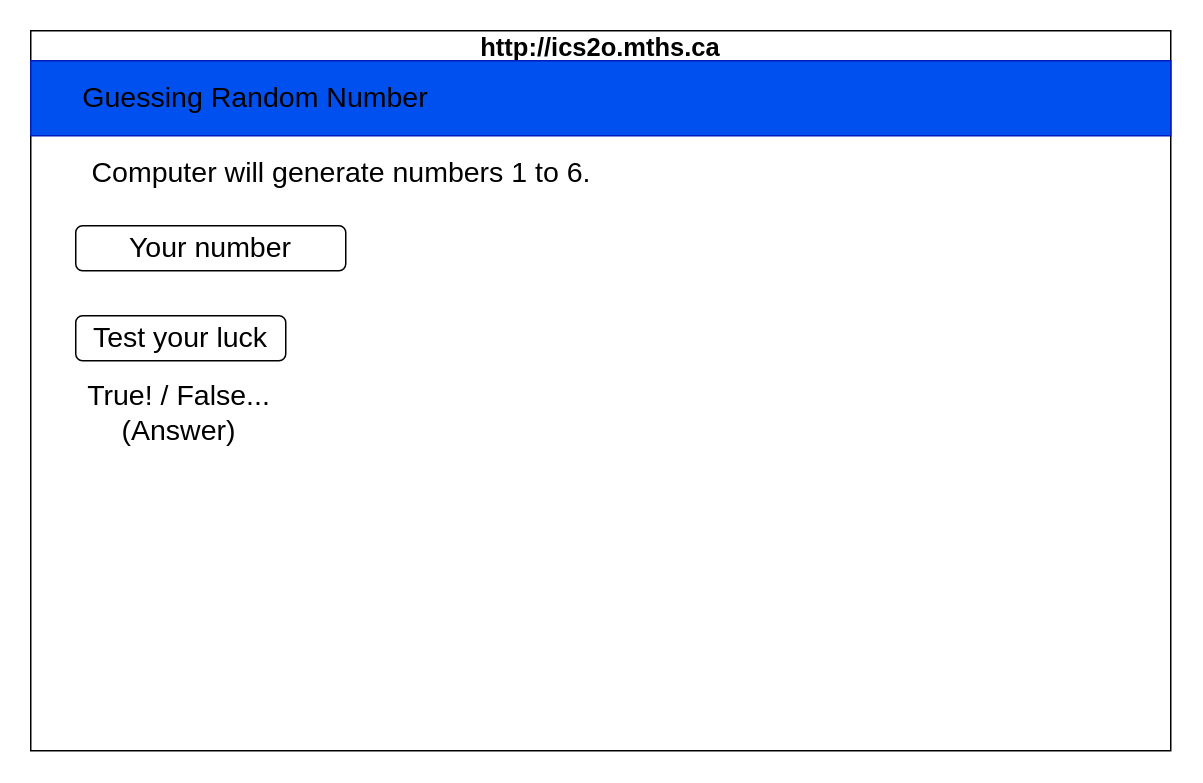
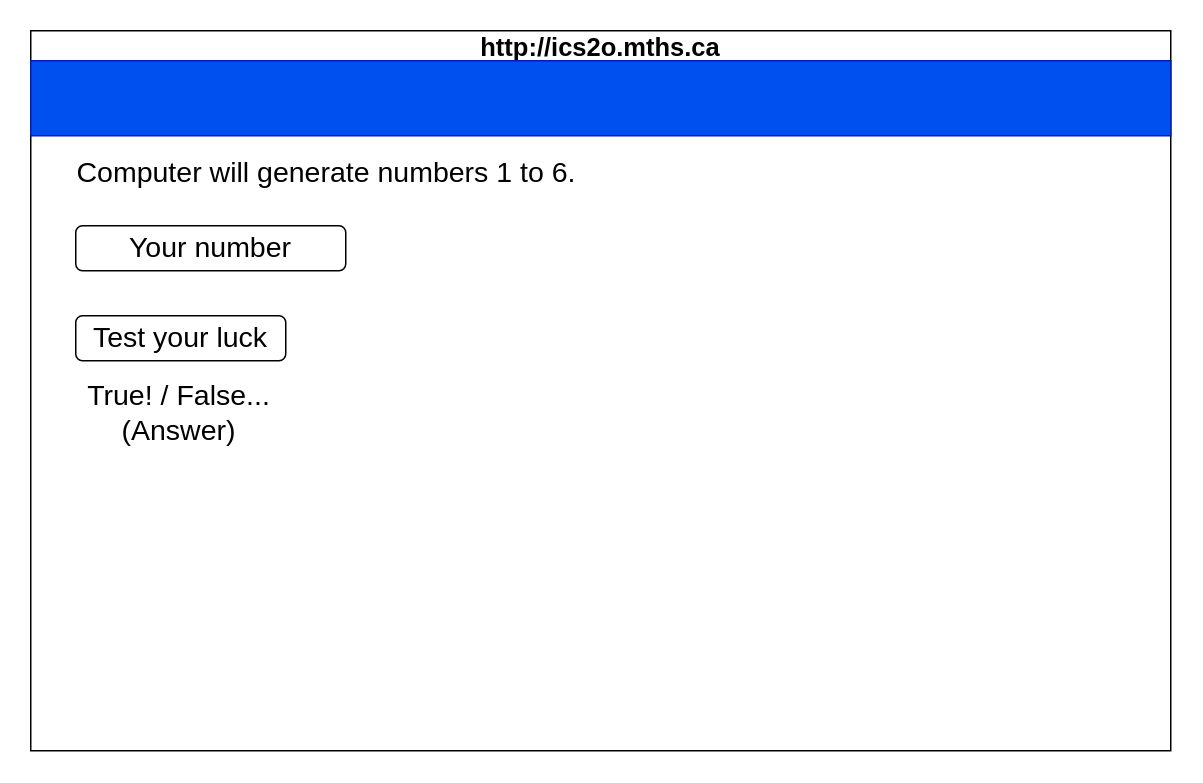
  <mxCell id="0" />
  <mxCell id="1" parent="0" />
  <mxCell id="2" value="http://ics2o.mths.ca" style="swimlane;whiteSpace=wrap;html=1;fontSize=17;" parent="1" vertex="1"><mxGeometry x="20" y="20" width="760" height="480" as="geometry" /></mxCell>
  <mxCell id="3" value="" style="rounded=0;whiteSpace=wrap;html=1;fillColor=#0050ef;fontColor=#ffffff;strokeColor=#001DBC;" vertex="1" parent="2"><mxGeometry y="20" width="760" height="50" as="geometry" /></mxCell>
- <mxCell id="4" value="Guessing Random Number" style="text;html=1;strokeColor=none;fillColor=none;align=center;verticalAlign=middle;whiteSpace=wrap;rounded=0;fontSize=19;" vertex="1" parent="2"><mxGeometry x="30" y="30" width="240" height="30" as="geometry" /></mxCell>
- <mxCell id="5" value="Computer will generate numbers 1 to 6." style="text;html=1;strokeColor=none;fillColor=none;align=left;verticalAlign=middle;whiteSpace=wrap;rounded=0;fontSize=19;" vertex="1" parent="2"><mxGeometry x="39" y="80" width="371" height="30" as="geometry" /></mxCell>
+ <mxCell id="5" value="Computer will generate numbers 1 to 6." style="text;html=1;strokeColor=none;fillColor=none;align=left;verticalAlign=middle;whiteSpace=wrap;rounded=0;fontSize=19;" vertex="1" parent="2"><mxGeometry x="29" y="80" width="371" height="30" as="geometry" /></mxCell>
  <mxCell id="6" value="Your number" style="rounded=1;whiteSpace=wrap;html=1;fontSize=19;" vertex="1" parent="2"><mxGeometry x="30" y="130" width="180" height="30" as="geometry" /></mxCell>
  <mxCell id="7" value="Test your luck" style="rounded=1;whiteSpace=wrap;html=1;fontSize=19;" vertex="1" parent="2"><mxGeometry x="30" y="190" width="140" height="30" as="geometry" /></mxCell>
  <mxCell id="8" value="True! / False...(Answer)" style="text;html=1;strokeColor=none;fillColor=none;align=center;verticalAlign=middle;whiteSpace=wrap;rounded=0;fontSize=19;" vertex="1" parent="2"><mxGeometry x="29" y="240" width="140" height="30" as="geometry" /></mxCell>
